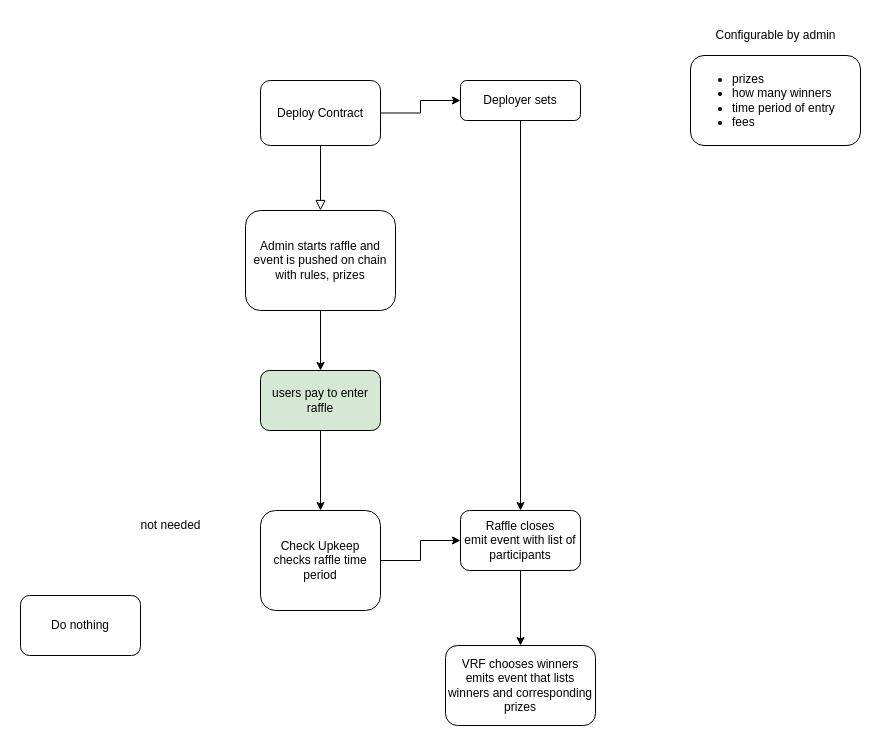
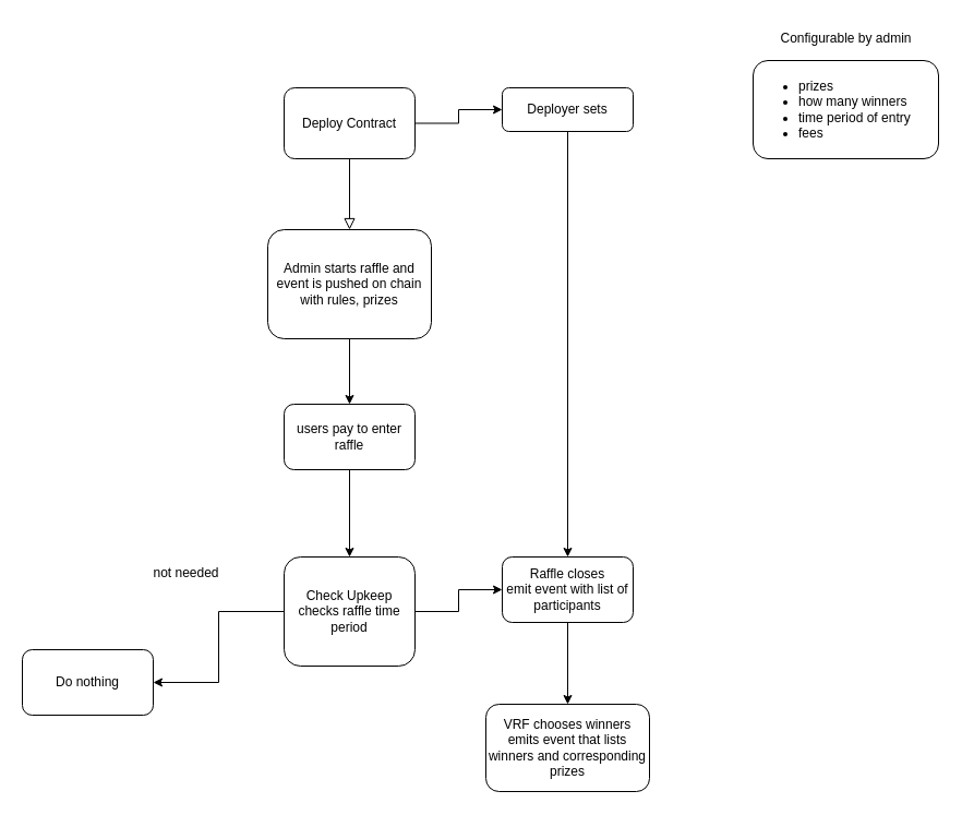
  <mxCell id="0" />
  <mxCell id="1" parent="0" />
  <mxCell id="2" value="" style="rounded=0;html=1;jettySize=auto;orthogonalLoop=1;fontSize=11;endArrow=block;endFill=0;endSize=8;strokeWidth=1;shadow=0;labelBackgroundColor=none;edgeStyle=orthogonalEdgeStyle;entryX=0.5;entryY=0;entryDx=0;entryDy=0;" parent="1" source="4" target="12" edge="1"><mxGeometry relative="1" as="geometry"><mxPoint x="320" y="170" as="targetPoint" /></mxGeometry></mxCell>
  <mxCell id="3" value="" style="edgeStyle=orthogonalEdgeStyle;rounded=0;orthogonalLoop=1;jettySize=auto;html=1;" edge="1" parent="1" source="4" target="6"><mxGeometry relative="1" as="geometry" /></mxCell>
  <mxCell id="4" value="Deploy Contract" style="rounded=1;whiteSpace=wrap;html=1;fontSize=12;glass=0;strokeWidth=1;shadow=0;" parent="1" vertex="1"><mxGeometry x="260" y="80" width="120" height="65" as="geometry" /></mxCell>
  <mxCell id="5" value="" style="edgeStyle=orthogonalEdgeStyle;rounded=0;orthogonalLoop=1;jettySize=auto;html=1;" edge="1" parent="1" source="6" target="19"><mxGeometry relative="1" as="geometry" /></mxCell>
  <mxCell id="6" value="Deployer sets" style="rounded=1;whiteSpace=wrap;html=1;fontSize=12;glass=0;strokeWidth=1;shadow=0;" vertex="1" parent="1"><mxGeometry x="460" y="80" width="120" height="40" as="geometry" /></mxCell>
  <mxCell id="7" value="&lt;ul&gt;&lt;li&gt;prizes&lt;/li&gt;&lt;li&gt;how many winners&lt;/li&gt;&lt;li&gt;time period of entry&lt;/li&gt;&lt;li&gt;fees&lt;/li&gt;&lt;/ul&gt;" style="rounded=1;whiteSpace=wrap;html=1;fontSize=12;glass=0;strokeWidth=1;shadow=0;align=left;" vertex="1" parent="1"><mxGeometry x="690" y="55" width="170" height="90" as="geometry" /></mxCell>
  <mxCell id="8" value="" style="edgeStyle=orthogonalEdgeStyle;rounded=0;orthogonalLoop=1;jettySize=auto;html=1;" edge="1" parent="1" source="9" target="15"><mxGeometry relative="1" as="geometry" /></mxCell>
- <mxCell id="9" value="users pay to enter raffle" style="rounded=1;whiteSpace=wrap;html=1;fillColor=#d5e8d4;" vertex="1" parent="1"><mxGeometry x="260" y="370" width="120" height="60" as="geometry" /></mxCell>
+ <mxCell id="9" value="users pay to enter raffle" style="rounded=1;whiteSpace=wrap;html=1;" vertex="1" parent="1"><mxGeometry x="260" y="370" width="120" height="60" as="geometry" /></mxCell>
  <mxCell id="10" value="Configurable by admin" style="text;html=1;align=center;verticalAlign=middle;resizable=0;points=[];autosize=1;strokeColor=none;fillColor=none;" vertex="1" parent="1"><mxGeometry x="705" y="20" width="140" height="30" as="geometry" /></mxCell>
  <mxCell id="11" style="edgeStyle=orthogonalEdgeStyle;rounded=0;orthogonalLoop=1;jettySize=auto;html=1;exitX=0.5;exitY=1;exitDx=0;exitDy=0;" edge="1" parent="1" source="12" target="9"><mxGeometry relative="1" as="geometry" /></mxCell>
  <mxCell id="12" value="Admin starts raffle and event is pushed on chain with rules, prizes" style="rounded=1;whiteSpace=wrap;html=1;" vertex="1" parent="1"><mxGeometry x="245" y="210" width="150" height="100" as="geometry" /></mxCell>
+ <mxCell id="13" value="" style="edgeStyle=orthogonalEdgeStyle;rounded=0;orthogonalLoop=1;jettySize=auto;html=1;" edge="1" parent="1" source="15" target="16"><mxGeometry relative="1" as="geometry" /></mxCell>
  <mxCell id="14" value="" style="edgeStyle=orthogonalEdgeStyle;rounded=0;orthogonalLoop=1;jettySize=auto;html=1;" edge="1" parent="1" source="15" target="19"><mxGeometry relative="1" as="geometry" /></mxCell>
  <mxCell id="15" value="Check Upkeep&lt;br&gt;checks raffle time period" style="rounded=1;whiteSpace=wrap;html=1;" vertex="1" parent="1"><mxGeometry x="260" y="510" width="120" height="100" as="geometry" /></mxCell>
  <mxCell id="16" value="Do nothing" style="rounded=1;whiteSpace=wrap;html=1;" vertex="1" parent="1"><mxGeometry x="20" y="595" width="120" height="60" as="geometry" /></mxCell>
  <mxCell id="17" value="not needed" style="text;html=1;align=center;verticalAlign=middle;resizable=0;points=[];autosize=1;strokeColor=none;fillColor=none;" vertex="1" parent="1"><mxGeometry x="130" y="510" width="80" height="30" as="geometry" /></mxCell>
  <mxCell id="18" value="" style="edgeStyle=orthogonalEdgeStyle;rounded=0;orthogonalLoop=1;jettySize=auto;html=1;" edge="1" parent="1" source="19" target="20"><mxGeometry relative="1" as="geometry" /></mxCell>
  <mxCell id="19" value="Raffle closes&lt;br&gt;emit event with list of participants" style="rounded=1;whiteSpace=wrap;html=1;" vertex="1" parent="1"><mxGeometry x="460" y="510" width="120" height="60" as="geometry" /></mxCell>
  <mxCell id="20" value="VRF chooses winners&lt;br&gt;emits event that lists winners and corresponding prizes" style="rounded=1;whiteSpace=wrap;html=1;" vertex="1" parent="1"><mxGeometry x="445" y="645" width="150" height="80" as="geometry" /></mxCell>
